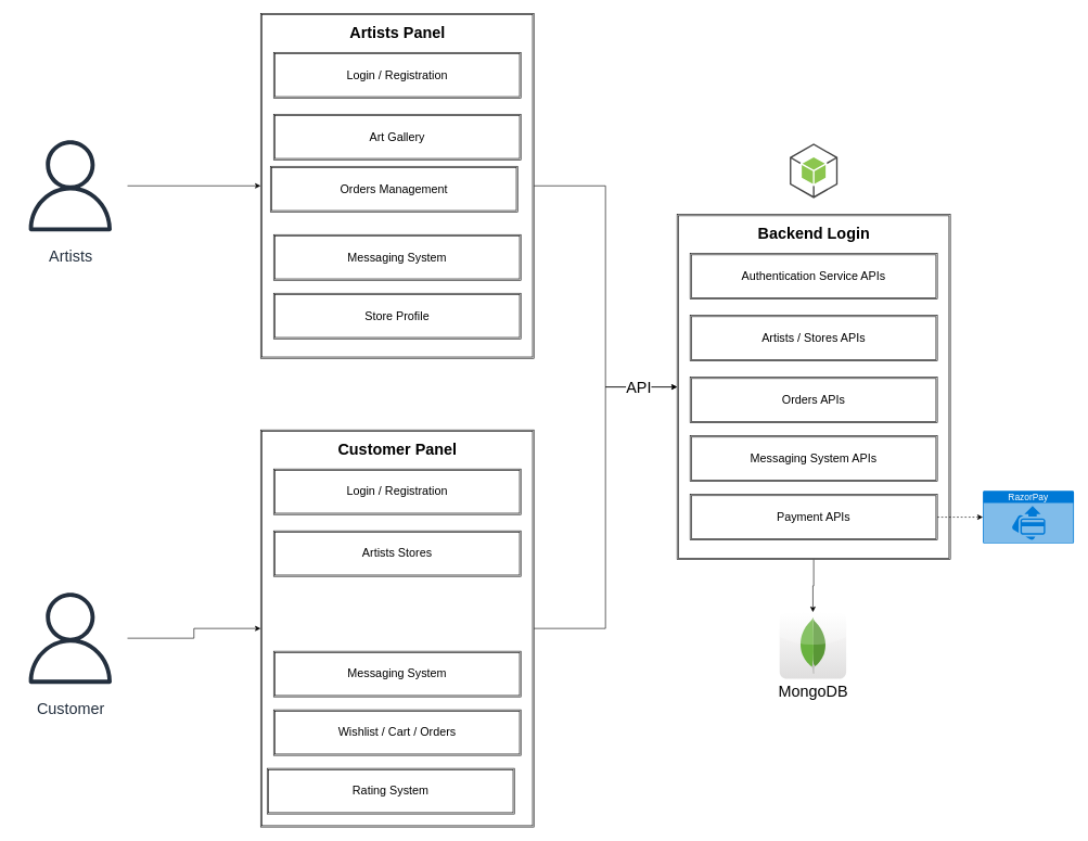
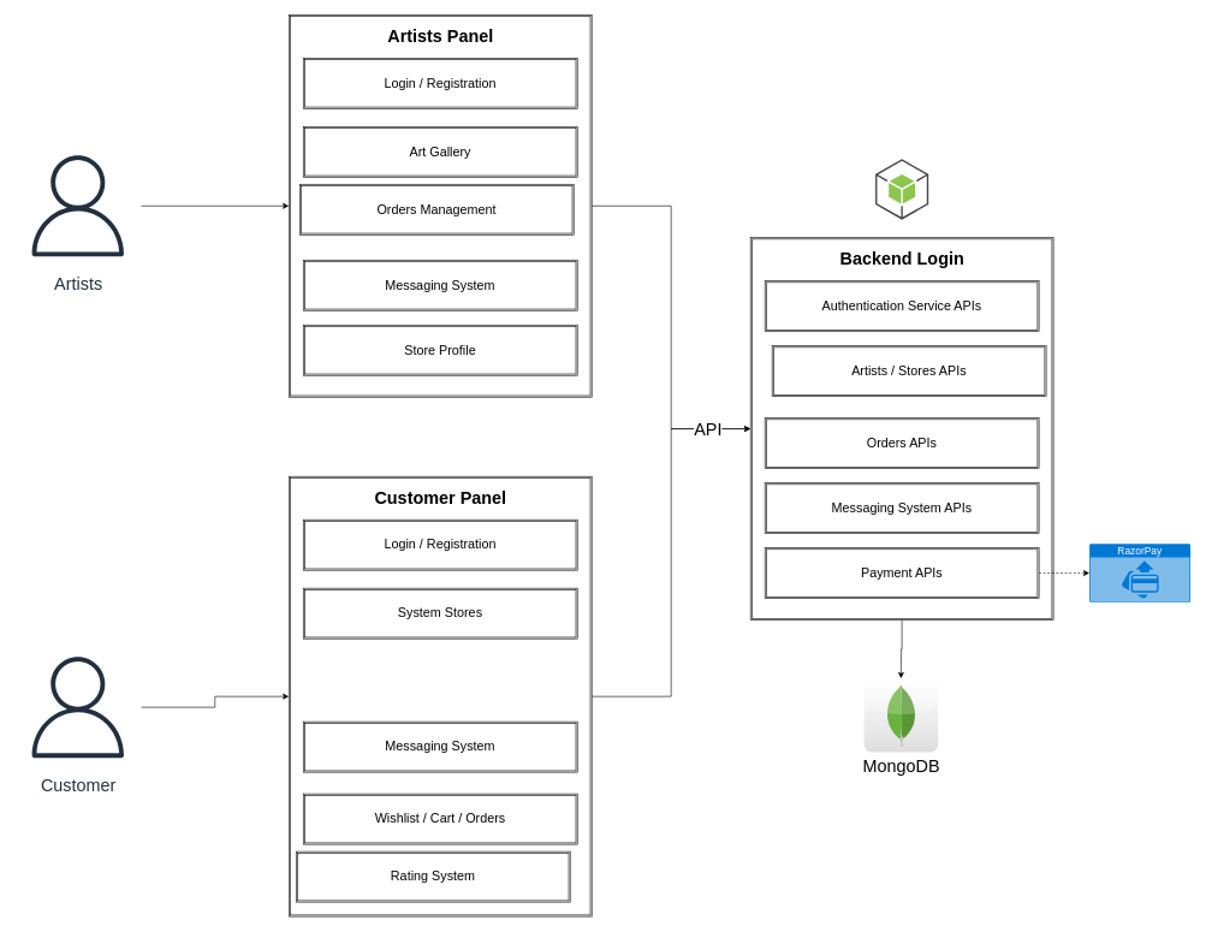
  <mxCell id="0" style=";html=1;" />
  <mxCell id="1" style=";html=1;" parent="0" />
  <mxCell id="2" style="edgeStyle=orthogonalEdgeStyle;rounded=0;orthogonalLoop=1;jettySize=auto;html=1;entryX=0;entryY=0.5;entryDx=0;entryDy=0;" edge="1" parent="1" source="3" target="24"><mxGeometry relative="1" as="geometry" /></mxCell>
  <mxCell id="3" value="" style="shape=ext;double=1;rounded=0;whiteSpace=wrap;html=1;" vertex="1" parent="1"><mxGeometry x="400" y="20" width="420" height="530" as="geometry" /></mxCell>
  <mxCell id="4" value="Artists Panel" style="text;strokeColor=none;fillColor=none;html=1;fontSize=24;fontStyle=1;verticalAlign=middle;align=center;" vertex="1" parent="1"><mxGeometry x="560" y="30" width="100" height="40" as="geometry" /></mxCell>
  <mxCell id="5" value="&lt;font style=&quot;font-size: 18px;&quot;&gt;Login / Registration&lt;/font&gt;" style="shape=ext;double=1;rounded=0;whiteSpace=wrap;html=1;" vertex="1" parent="1"><mxGeometry x="420" y="80" width="380" height="70" as="geometry" /></mxCell>
  <mxCell id="6" style="edgeStyle=orthogonalEdgeStyle;rounded=0;orthogonalLoop=1;jettySize=auto;html=1;entryX=0;entryY=0.5;entryDx=0;entryDy=0;" edge="1" parent="1" source="7" target="3"><mxGeometry relative="1" as="geometry" /></mxCell>
  <mxCell id="7" value="&lt;font style=&quot;font-size: 24px;&quot;&gt;Artists&lt;/font&gt;" style="sketch=0;outlineConnect=0;fontColor=#232F3E;gradientColor=none;strokeColor=#232F3E;fillColor=#ffffff;dashed=0;verticalLabelPosition=bottom;verticalAlign=top;align=center;html=1;fontSize=12;fontStyle=0;aspect=fixed;shape=mxgraph.aws4.resourceIcon;resIcon=mxgraph.aws4.user;" vertex="1" parent="1"><mxGeometry x="20" y="197.5" width="175" height="175" as="geometry" /></mxCell>
  <mxCell id="8" value="&lt;font style=&quot;font-size: 18px;&quot;&gt;Art Gallery&lt;/font&gt;" style="shape=ext;double=1;rounded=0;whiteSpace=wrap;html=1;" vertex="1" parent="1"><mxGeometry x="420" y="175" width="380" height="70" as="geometry" /></mxCell>
  <mxCell id="9" value="&lt;font style=&quot;font-size: 18px;&quot;&gt;Orders Management&lt;/font&gt;" style="shape=ext;double=1;rounded=0;whiteSpace=wrap;html=1;" vertex="1" parent="1"><mxGeometry x="415" y="255" width="380" height="70" as="geometry" /></mxCell>
  <mxCell id="10" value="&lt;span style=&quot;font-size: 18px;&quot;&gt;Messaging System&lt;/span&gt;" style="shape=ext;double=1;rounded=0;whiteSpace=wrap;html=1;" vertex="1" parent="1"><mxGeometry x="420" y="360" width="380" height="70" as="geometry" /></mxCell>
  <mxCell id="11" value="&lt;span style=&quot;font-size: 18px;&quot;&gt;Store Profile&lt;/span&gt;" style="shape=ext;double=1;rounded=0;whiteSpace=wrap;html=1;" vertex="1" parent="1"><mxGeometry x="420" y="450" width="380" height="70" as="geometry" /></mxCell>
  <mxCell id="12" style="edgeStyle=orthogonalEdgeStyle;rounded=0;orthogonalLoop=1;jettySize=auto;html=1;entryX=0;entryY=0.5;entryDx=0;entryDy=0;" edge="1" parent="1" source="14" target="24"><mxGeometry relative="1" as="geometry" /></mxCell>
  <mxCell id="13" value="&lt;font style=&quot;font-size: 24px;&quot;&gt;API&lt;/font&gt;" style="edgeLabel;html=1;align=center;verticalAlign=middle;resizable=0;points=[];" vertex="1" connectable="0" parent="12"><mxGeometry x="0.746" y="-6" relative="1" as="geometry"><mxPoint x="15" y="-6" as="offset" /></mxGeometry></mxCell>
  <mxCell id="14" value="" style="shape=ext;double=1;rounded=0;whiteSpace=wrap;html=1;" vertex="1" parent="1"><mxGeometry x="400" y="660" width="420" height="610" as="geometry" /></mxCell>
  <mxCell id="15" value="Customer Panel" style="text;strokeColor=none;fillColor=none;html=1;fontSize=24;fontStyle=1;verticalAlign=middle;align=center;" vertex="1" parent="1"><mxGeometry x="560" y="670" width="100" height="40" as="geometry" /></mxCell>
  <mxCell id="16" value="&lt;font style=&quot;font-size: 18px;&quot;&gt;Login / Registration&lt;/font&gt;" style="shape=ext;double=1;rounded=0;whiteSpace=wrap;html=1;" vertex="1" parent="1"><mxGeometry x="420" y="720" width="380" height="70" as="geometry" /></mxCell>
  <mxCell id="17" style="edgeStyle=orthogonalEdgeStyle;rounded=0;orthogonalLoop=1;jettySize=auto;html=1;entryX=0;entryY=0.5;entryDx=0;entryDy=0;" edge="1" parent="1" source="18" target="14"><mxGeometry relative="1" as="geometry" /></mxCell>
  <mxCell id="18" value="&lt;span style=&quot;font-size: 24px;&quot;&gt;Customer&lt;/span&gt;" style="sketch=0;outlineConnect=0;fontColor=#232F3E;gradientColor=none;strokeColor=#232F3E;fillColor=#ffffff;dashed=0;verticalLabelPosition=bottom;verticalAlign=top;align=center;html=1;fontSize=12;fontStyle=0;aspect=fixed;shape=mxgraph.aws4.resourceIcon;resIcon=mxgraph.aws4.user;" vertex="1" parent="1"><mxGeometry x="20" y="892.5" width="175" height="175" as="geometry" /></mxCell>
- <mxCell id="19" value="&lt;font style=&quot;font-size: 18px;&quot;&gt;Artists Stores&lt;/font&gt;" style="shape=ext;double=1;rounded=0;whiteSpace=wrap;html=1;" vertex="1" parent="1"><mxGeometry x="420" y="815" width="380" height="70" as="geometry" /></mxCell>
+ <mxCell id="19" value="&lt;font style=&quot;font-size: 18px;&quot;&gt;System Stores&lt;/font&gt;" style="shape=ext;double=1;rounded=0;whiteSpace=wrap;html=1;" vertex="1" parent="1"><mxGeometry x="420" y="815" width="380" height="70" as="geometry" /></mxCell>
  <mxCell id="20" value="&lt;span style=&quot;font-size: 18px;&quot;&gt;Messaging System&lt;/span&gt;" style="shape=ext;double=1;rounded=0;whiteSpace=wrap;html=1;" vertex="1" parent="1"><mxGeometry x="420" y="1000" width="380" height="70" as="geometry" /></mxCell>
- <mxCell id="21" value="&lt;span style=&quot;font-size: 18px;&quot;&gt;Wishlist / Cart / Orders&lt;/span&gt;" style="shape=ext;double=1;rounded=0;whiteSpace=wrap;html=1;" vertex="1" parent="1"><mxGeometry x="420" y="1090" width="380" height="70" as="geometry" /></mxCell>
+ <mxCell id="21" value="&lt;span style=&quot;font-size: 18px;&quot;&gt;Wishlist / Cart / Orders&lt;/span&gt;" style="shape=ext;double=1;rounded=0;whiteSpace=wrap;html=1;" vertex="1" parent="1"><mxGeometry x="420" y="1100" width="380" height="70" as="geometry" /></mxCell>
  <mxCell id="22" value="&lt;span style=&quot;font-size: 18px;&quot;&gt;Rating System&lt;/span&gt;" style="shape=ext;double=1;rounded=0;whiteSpace=wrap;html=1;" vertex="1" parent="1"><mxGeometry x="410" y="1180" width="380" height="70" as="geometry" /></mxCell>
  <mxCell id="23" style="edgeStyle=orthogonalEdgeStyle;rounded=0;orthogonalLoop=1;jettySize=auto;html=1;" edge="1" parent="1" source="24" target="33"><mxGeometry relative="1" as="geometry" /></mxCell>
  <mxCell id="24" value="" style="shape=ext;double=1;rounded=0;whiteSpace=wrap;html=1;" vertex="1" parent="1"><mxGeometry x="1040" y="329" width="420" height="530" as="geometry" /></mxCell>
  <mxCell id="25" value="Backend Login" style="text;strokeColor=none;fillColor=none;html=1;fontSize=24;fontStyle=1;verticalAlign=middle;align=center;" vertex="1" parent="1"><mxGeometry x="1200" y="339" width="100" height="40" as="geometry" /></mxCell>
  <mxCell id="26" value="&lt;font style=&quot;font-size: 18px;&quot;&gt;Authentication Service APIs&lt;/font&gt;" style="shape=ext;double=1;rounded=0;whiteSpace=wrap;html=1;" vertex="1" parent="1"><mxGeometry x="1060" y="389" width="380" height="70" as="geometry" /></mxCell>
- <mxCell id="27" value="&lt;font style=&quot;font-size: 18px;&quot;&gt;Artists / Stores APIs&lt;/font&gt;" style="shape=ext;double=1;rounded=0;whiteSpace=wrap;html=1;" vertex="1" parent="1"><mxGeometry x="1060" y="484" width="380" height="70" as="geometry" /></mxCell>
+ <mxCell id="27" value="&lt;font style=&quot;font-size: 18px;&quot;&gt;Artists / Stores APIs&lt;/font&gt;" style="shape=ext;double=1;rounded=0;whiteSpace=wrap;html=1;" vertex="1" parent="1"><mxGeometry x="1070" y="479" width="380" height="70" as="geometry" /></mxCell>
  <mxCell id="28" value="&lt;font style=&quot;font-size: 18px;&quot;&gt;Orders APIs&lt;/font&gt;" style="shape=ext;double=1;rounded=0;whiteSpace=wrap;html=1;" vertex="1" parent="1"><mxGeometry x="1060" y="579" width="380" height="70" as="geometry" /></mxCell>
  <mxCell id="29" value="&lt;span style=&quot;font-size: 18px;&quot;&gt;Messaging System APIs&lt;/span&gt;" style="shape=ext;double=1;rounded=0;whiteSpace=wrap;html=1;" vertex="1" parent="1"><mxGeometry x="1060" y="669" width="380" height="70" as="geometry" /></mxCell>
  <mxCell id="30" style="edgeStyle=orthogonalEdgeStyle;rounded=0;orthogonalLoop=1;jettySize=auto;html=1;dashed=1;" edge="1" parent="1" source="31" target="34"><mxGeometry relative="1" as="geometry" /></mxCell>
  <mxCell id="31" value="&lt;span style=&quot;font-size: 18px;&quot;&gt;Payment APIs&lt;/span&gt;" style="shape=ext;double=1;rounded=0;whiteSpace=wrap;html=1;" vertex="1" parent="1"><mxGeometry x="1060" y="759" width="380" height="70" as="geometry" /></mxCell>
  <mxCell id="32" value="" style="outlineConnect=0;dashed=0;verticalLabelPosition=bottom;verticalAlign=top;align=center;html=1;shape=mxgraph.aws3.android;fillColor=#8CC64F;gradientColor=none;" vertex="1" parent="1"><mxGeometry x="1213.25" y="220" width="73.5" height="84" as="geometry" /></mxCell>
  <mxCell id="33" value="&lt;font style=&quot;font-size: 24px;&quot;&gt;MongoDB&lt;/font&gt;" style="dashed=0;outlineConnect=0;html=1;align=center;labelPosition=center;verticalLabelPosition=bottom;verticalAlign=top;shape=mxgraph.webicons.mongodb;gradientColor=#DFDEDE" vertex="1" parent="1"><mxGeometry x="1197.6" y="940" width="102.4" height="102.4" as="geometry" /></mxCell>
  <mxCell id="34" value="&lt;font style=&quot;font-size: 14px;&quot;&gt;RazorPay&lt;/font&gt;" style="html=1;whiteSpace=wrap;strokeColor=none;fillColor=#0079D6;labelPosition=center;verticalLabelPosition=middle;verticalAlign=top;align=center;fontSize=12;outlineConnect=0;spacingTop=-6;fontColor=#FFFFFF;sketch=0;shape=mxgraph.sitemap.payment;" vertex="1" parent="1"><mxGeometry x="1510" y="753.5" width="140" height="81" as="geometry" /></mxCell>
